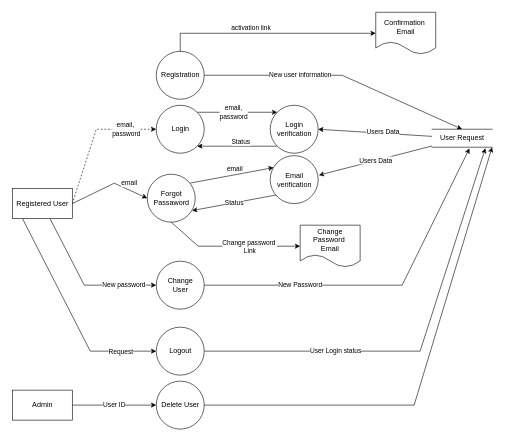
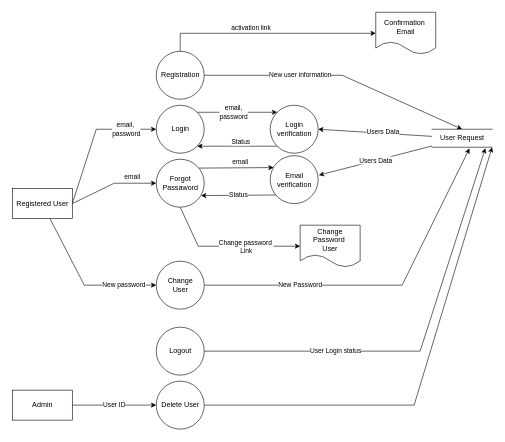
  <mxCell id="0" />
  <mxCell id="1" parent="0" />
- <mxCell id="2" value="email,&amp;nbsp;&lt;br&gt;password" style="rounded=0;orthogonalLoop=1;jettySize=auto;html=1;exitX=1;exitY=0.5;exitDx=0;exitDy=0;entryX=0;entryY=0.5;entryDx=0;entryDy=0;dashed=1;" edge="1" parent="1" source="7" target="11"><mxGeometry x="0.566" relative="1" as="geometry"><Array as="points"><mxPoint x="160" y="215" /></Array><mxPoint as="offset" /></mxGeometry></mxCell>
+ <mxCell id="2" value="email,&amp;nbsp;&lt;br&gt;password" style="rounded=0;orthogonalLoop=1;jettySize=auto;html=1;exitX=1;exitY=0.5;exitDx=0;exitDy=0;entryX=0;entryY=0.5;entryDx=0;entryDy=0;" edge="1" parent="1" source="7" target="11"><mxGeometry x="0.566" relative="1" as="geometry"><Array as="points"><mxPoint x="160" y="215" /></Array><mxPoint as="offset" /></mxGeometry></mxCell>
  <mxCell id="3" value="email" style="edgeStyle=none;rounded=0;orthogonalLoop=1;jettySize=auto;html=1;exitX=1;exitY=0.5;exitDx=0;exitDy=0;entryX=0;entryY=0.5;entryDx=0;entryDy=0;startArrow=none;startFill=0;endArrow=classic;endFill=1;" edge="1" parent="1" source="7" target="13"><mxGeometry x="0.459" y="10" relative="1" as="geometry"><Array as="points"><mxPoint x="190" y="305" /></Array><mxPoint as="offset" /></mxGeometry></mxCell>
  <mxCell id="4" value="New password" style="edgeStyle=none;rounded=0;orthogonalLoop=1;jettySize=auto;html=1;entryX=0;entryY=0.5;entryDx=0;entryDy=0;startArrow=none;startFill=0;endArrow=classic;endFill=1;" edge="1" parent="1" source="7" target="15"><mxGeometry x="0.561" relative="1" as="geometry"><Array as="points"><mxPoint x="140" y="475" /><mxPoint x="220" y="475" /></Array><mxPoint as="offset" /></mxGeometry></mxCell>
- <mxCell id="5" style="edgeStyle=none;rounded=0;orthogonalLoop=1;jettySize=auto;html=1;entryX=0;entryY=0.5;entryDx=0;entryDy=0;startArrow=none;startFill=0;endArrow=classic;endFill=1;exitX=0.168;exitY=0.992;exitDx=0;exitDy=0;exitPerimeter=0;" edge="1" parent="1" source="7" target="32"><mxGeometry relative="1" as="geometry"><Array as="points"><mxPoint x="150" y="585" /></Array></mxGeometry></mxCell>
- <mxCell id="6" value="Request" style="edgeLabel;html=1;align=center;verticalAlign=middle;resizable=0;points=[];" vertex="1" connectable="0" parent="5"><mxGeometry x="0.551" y="2" relative="1" as="geometry"><mxPoint x="21" y="2" as="offset" /></mxGeometry></mxCell>
  <mxCell id="7" value="Registered User" style="html=1;dashed=0;whitespace=wrap;" vertex="1" parent="1"><mxGeometry x="20" y="314" width="100" height="50" as="geometry" /></mxCell>
  <mxCell id="8" value="New user information" style="edgeStyle=none;rounded=0;orthogonalLoop=1;jettySize=auto;html=1;entryX=0.5;entryY=0;entryDx=0;entryDy=0;startArrow=none;startFill=0;endArrow=classic;endFill=1;" edge="1" parent="1" source="9" target="24"><mxGeometry x="-0.287" relative="1" as="geometry"><Array as="points"><mxPoint x="570" y="125" /></Array><mxPoint as="offset" /></mxGeometry></mxCell>
  <mxCell id="9" value="Registration" style="shape=ellipse;html=1;dashed=0;whitespace=wrap;aspect=fixed;perimeter=ellipsePerimeter;" vertex="1" parent="1"><mxGeometry x="260" y="85" width="80" height="80" as="geometry" /></mxCell>
  <mxCell id="10" value="email,&lt;br&gt;password" style="edgeStyle=none;rounded=0;orthogonalLoop=1;jettySize=auto;html=1;entryX=0;entryY=0;entryDx=0;entryDy=0;exitX=1;exitY=0;exitDx=0;exitDy=0;" edge="1" parent="1" source="11" target="20"><mxGeometry x="-0.091" relative="1" as="geometry"><Array as="points" /><mxPoint as="offset" /></mxGeometry></mxCell>
  <mxCell id="11" value="Login" style="shape=ellipse;html=1;dashed=0;whitespace=wrap;aspect=fixed;perimeter=ellipsePerimeter;" vertex="1" parent="1"><mxGeometry x="260" y="175" width="80" height="80" as="geometry" /></mxCell>
  <mxCell id="12" value="email" style="edgeStyle=none;rounded=0;orthogonalLoop=1;jettySize=auto;html=1;entryX=0.071;entryY=0.249;entryDx=0;entryDy=0;entryPerimeter=0;startArrow=none;startFill=0;endArrow=classic;endFill=1;exitX=0.894;exitY=0.185;exitDx=0;exitDy=0;exitPerimeter=0;" edge="1" parent="1" source="13" target="28"><mxGeometry x="0.109" y="10" relative="1" as="geometry"><mxPoint as="offset" /></mxGeometry></mxCell>
- <mxCell id="13" value="Forgot&lt;br&gt;Passaword" style="shape=ellipse;html=1;dashed=0;whitespace=wrap;aspect=fixed;perimeter=ellipsePerimeter;" vertex="1" parent="1"><mxGeometry x="245" y="290" width="80" height="80" as="geometry" /></mxCell>
+ <mxCell id="13" value="Forgot&lt;br&gt;Passaword" style="shape=ellipse;html=1;dashed=0;whitespace=wrap;aspect=fixed;perimeter=ellipsePerimeter;" vertex="1" parent="1"><mxGeometry x="260" y="265" width="80" height="80" as="geometry" /></mxCell>
  <mxCell id="14" value="New Password" style="edgeStyle=none;rounded=0;orthogonalLoop=1;jettySize=auto;html=1;entryX=0.623;entryY=1.065;entryDx=0;entryDy=0;startArrow=none;startFill=0;endArrow=classic;endFill=1;entryPerimeter=0;" edge="1" parent="1" source="15" target="24"><mxGeometry x="-0.452" relative="1" as="geometry"><Array as="points"><mxPoint x="670" y="475" /></Array><mxPoint as="offset" /></mxGeometry></mxCell>
  <mxCell id="15" value="Change&lt;br&gt;User" style="shape=ellipse;html=1;dashed=0;whitespace=wrap;aspect=fixed;perimeter=ellipsePerimeter;" vertex="1" parent="1"><mxGeometry x="260" y="435" width="80" height="80" as="geometry" /></mxCell>
  <mxCell id="16" style="edgeStyle=orthogonalEdgeStyle;rounded=0;orthogonalLoop=1;jettySize=auto;html=1;entryX=0;entryY=0.5;entryDx=0;entryDy=0;exitX=0.5;exitY=0;exitDx=0;exitDy=0;" edge="1" parent="1" source="9" target="29"><mxGeometry relative="1" as="geometry"><mxPoint x="466" y="55" as="sourcePoint" /><mxPoint x="630" y="55" as="targetPoint" /></mxGeometry></mxCell>
  <mxCell id="17" value="activation link" style="edgeLabel;html=1;align=center;verticalAlign=middle;resizable=0;points=[];" vertex="1" connectable="0" parent="16"><mxGeometry x="-0.174" y="1" relative="1" as="geometry"><mxPoint y="-9" as="offset" /></mxGeometry></mxCell>
  <mxCell id="18" style="edgeStyle=none;rounded=0;orthogonalLoop=1;jettySize=auto;html=1;entryX=1;entryY=1;entryDx=0;entryDy=0;startArrow=none;startFill=0;endArrow=classic;endFill=1;exitX=0;exitY=1;exitDx=0;exitDy=0;" edge="1" parent="1" source="20" target="11"><mxGeometry relative="1" as="geometry" /></mxCell>
  <mxCell id="19" value="Status" style="edgeLabel;html=1;align=center;verticalAlign=middle;resizable=0;points=[];" vertex="1" connectable="0" parent="18"><mxGeometry x="-0.25" y="3" relative="1" as="geometry"><mxPoint x="-11" y="-11" as="offset" /></mxGeometry></mxCell>
  <mxCell id="20" value="Login&lt;br&gt;verification" style="shape=ellipse;html=1;dashed=0;whitespace=wrap;aspect=fixed;perimeter=ellipsePerimeter;" vertex="1" parent="1"><mxGeometry x="450" y="175" width="80" height="80" as="geometry" /></mxCell>
  <mxCell id="21" style="edgeStyle=none;rounded=0;orthogonalLoop=1;jettySize=auto;html=1;entryX=1;entryY=0.5;entryDx=0;entryDy=0;" edge="1" parent="1" source="24" target="20"><mxGeometry relative="1" as="geometry" /></mxCell>
  <mxCell id="22" value="Users Data" style="edgeLabel;html=1;align=center;verticalAlign=middle;resizable=0;points=[];" vertex="1" connectable="0" parent="21"><mxGeometry x="-0.132" y="-2" relative="1" as="geometry"><mxPoint as="offset" /></mxGeometry></mxCell>
  <mxCell id="23" value="Users Data" style="edgeStyle=none;rounded=0;orthogonalLoop=1;jettySize=auto;html=1;entryX=1.015;entryY=0.407;entryDx=0;entryDy=0;entryPerimeter=0;startArrow=none;startFill=0;endArrow=classic;endFill=1;" edge="1" parent="1" source="24" target="28"><mxGeometry relative="1" as="geometry" /></mxCell>
  <mxCell id="24" value="User Request" style="html=1;dashed=0;whitespace=wrap;shape=partialRectangle;right=0;left=0;" vertex="1" parent="1"><mxGeometry x="720" y="215" width="100" height="30" as="geometry" /></mxCell>
  <mxCell id="25" style="edgeStyle=none;rounded=0;orthogonalLoop=1;jettySize=auto;html=1;startArrow=none;startFill=0;endArrow=classic;endFill=1;exitX=0.5;exitY=1;exitDx=0;exitDy=0;entryX=0;entryY=0.5;entryDx=0;entryDy=0;" edge="1" parent="1" source="13" target="30"><mxGeometry relative="1" as="geometry"><mxPoint x="450" y="405" as="targetPoint" /><Array as="points"><mxPoint x="330" y="410" /></Array></mxGeometry></mxCell>
  <mxCell id="26" value="Change password&amp;nbsp;&lt;br&gt;Link" style="edgeLabel;html=1;align=center;verticalAlign=middle;resizable=0;points=[];" vertex="1" connectable="0" parent="25"><mxGeometry x="-0.102" y="-4" relative="1" as="geometry"><mxPoint x="43" y="-4" as="offset" /></mxGeometry></mxCell>
  <mxCell id="27" value="Status" style="edgeStyle=none;rounded=0;orthogonalLoop=1;jettySize=auto;html=1;entryX=0.934;entryY=0.758;entryDx=0;entryDy=0;entryPerimeter=0;startArrow=none;startFill=0;endArrow=classic;endFill=1;exitX=0.127;exitY=0.82;exitDx=0;exitDy=0;exitPerimeter=0;" edge="1" parent="1" source="28" target="13"><mxGeometry relative="1" as="geometry" /></mxCell>
  <mxCell id="28" value="Email&lt;br&gt;verification" style="shape=ellipse;html=1;dashed=0;whitespace=wrap;aspect=fixed;perimeter=ellipsePerimeter;" vertex="1" parent="1"><mxGeometry x="450" y="259" width="80" height="80" as="geometry" /></mxCell>
  <mxCell id="29" value="Confirmation&amp;nbsp;&lt;br&gt;Email" style="shape=document;whiteSpace=wrap;html=1;boundedLbl=1;dashed=0;flipH=1;" vertex="1" parent="1"><mxGeometry x="626" y="20" width="100" height="70" as="geometry" /></mxCell>
- <mxCell id="30" value="Change Password&amp;nbsp;&lt;br&gt;Email" style="shape=document;whiteSpace=wrap;html=1;boundedLbl=1;dashed=0;flipH=1;" vertex="1" parent="1"><mxGeometry x="500" y="375" width="100" height="70" as="geometry" /></mxCell>
+ <mxCell id="30" value="Change Password&amp;nbsp;&lt;br&gt;User" style="shape=document;whiteSpace=wrap;html=1;boundedLbl=1;dashed=0;flipH=1;" vertex="1" parent="1"><mxGeometry x="500" y="375" width="100" height="70" as="geometry" /></mxCell>
  <mxCell id="31" value="User Login status" style="edgeStyle=none;rounded=0;orthogonalLoop=1;jettySize=auto;html=1;entryX=0.888;entryY=1.053;entryDx=0;entryDy=0;entryPerimeter=0;startArrow=none;startFill=0;endArrow=classic;endFill=1;" edge="1" parent="1" source="32" target="24"><mxGeometry x="-0.389" relative="1" as="geometry"><Array as="points"><mxPoint x="700" y="585" /></Array><mxPoint as="offset" /></mxGeometry></mxCell>
  <mxCell id="32" value="Logout" style="shape=ellipse;html=1;dashed=0;whitespace=wrap;aspect=fixed;perimeter=ellipsePerimeter;" vertex="1" parent="1"><mxGeometry x="260" y="545" width="80" height="80" as="geometry" /></mxCell>
  <mxCell id="33" style="edgeStyle=none;rounded=0;orthogonalLoop=1;jettySize=auto;html=1;entryX=1;entryY=1;entryDx=0;entryDy=0;startArrow=none;startFill=0;endArrow=classic;endFill=1;exitX=1;exitY=0.5;exitDx=0;exitDy=0;" edge="1" parent="1" source="36" target="24"><mxGeometry relative="1" as="geometry"><mxPoint x="470" y="645" as="sourcePoint" /><Array as="points"><mxPoint x="690" y="675" /></Array></mxGeometry></mxCell>
  <mxCell id="34" value="User ID" style="edgeStyle=none;rounded=0;orthogonalLoop=1;jettySize=auto;html=1;entryX=0;entryY=0.5;entryDx=0;entryDy=0;startArrow=none;startFill=0;endArrow=classic;endFill=1;" edge="1" parent="1" source="35" target="36"><mxGeometry relative="1" as="geometry" /></mxCell>
  <mxCell id="35" value="Admin" style="html=1;dashed=0;whitespace=wrap;" vertex="1" parent="1"><mxGeometry x="20" y="650" width="100" height="50" as="geometry" /></mxCell>
  <mxCell id="36" value="Delete User" style="shape=ellipse;html=1;dashed=0;whitespace=wrap;aspect=fixed;perimeter=ellipsePerimeter;" vertex="1" parent="1"><mxGeometry x="260" y="635" width="80" height="80" as="geometry" /></mxCell>
